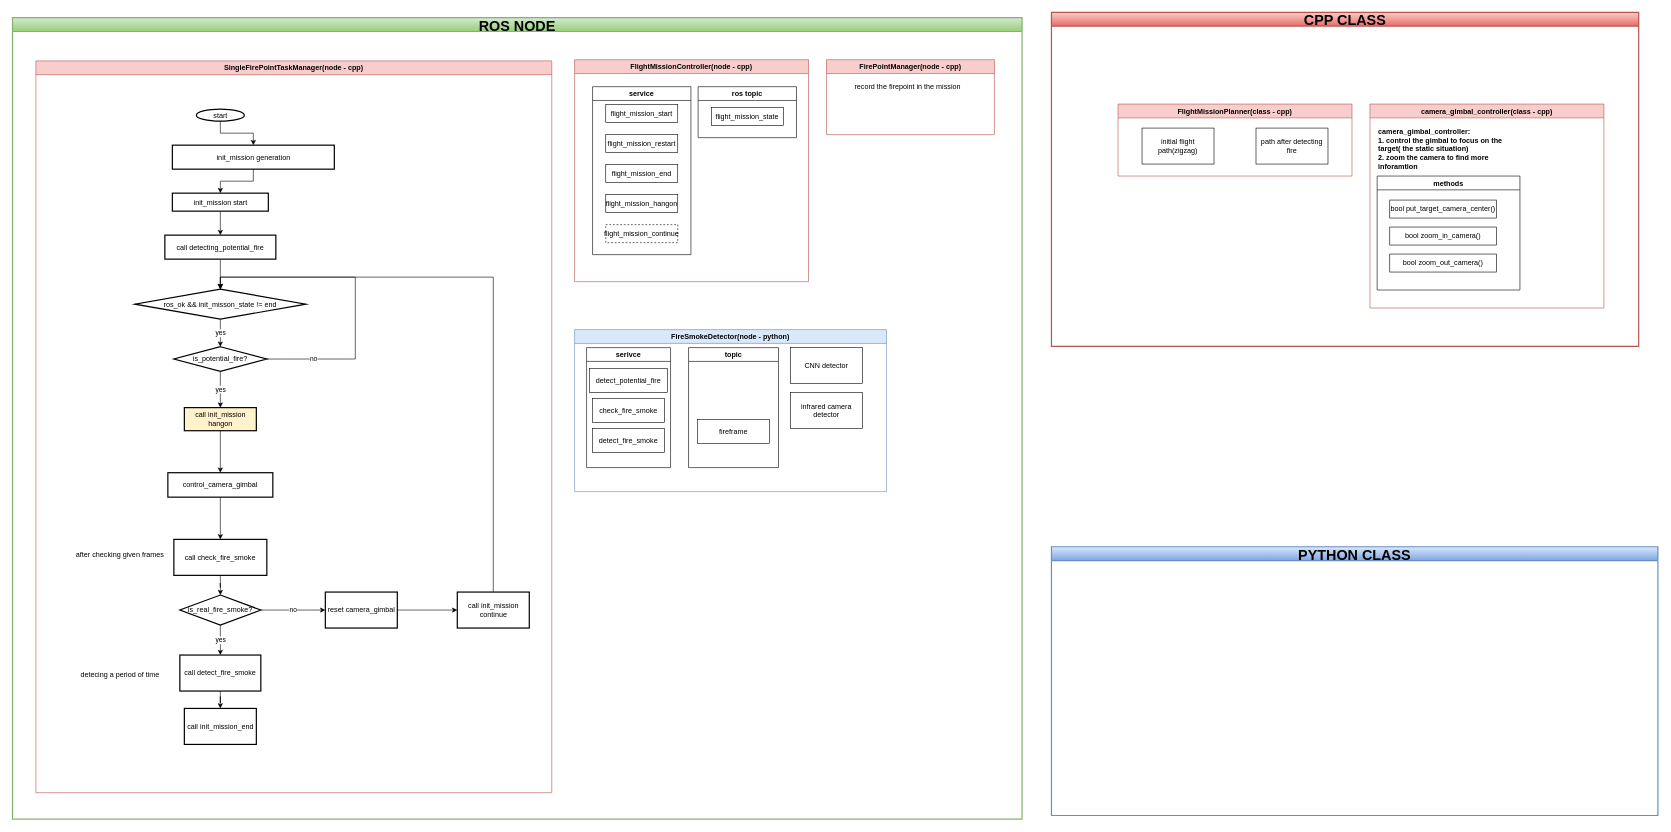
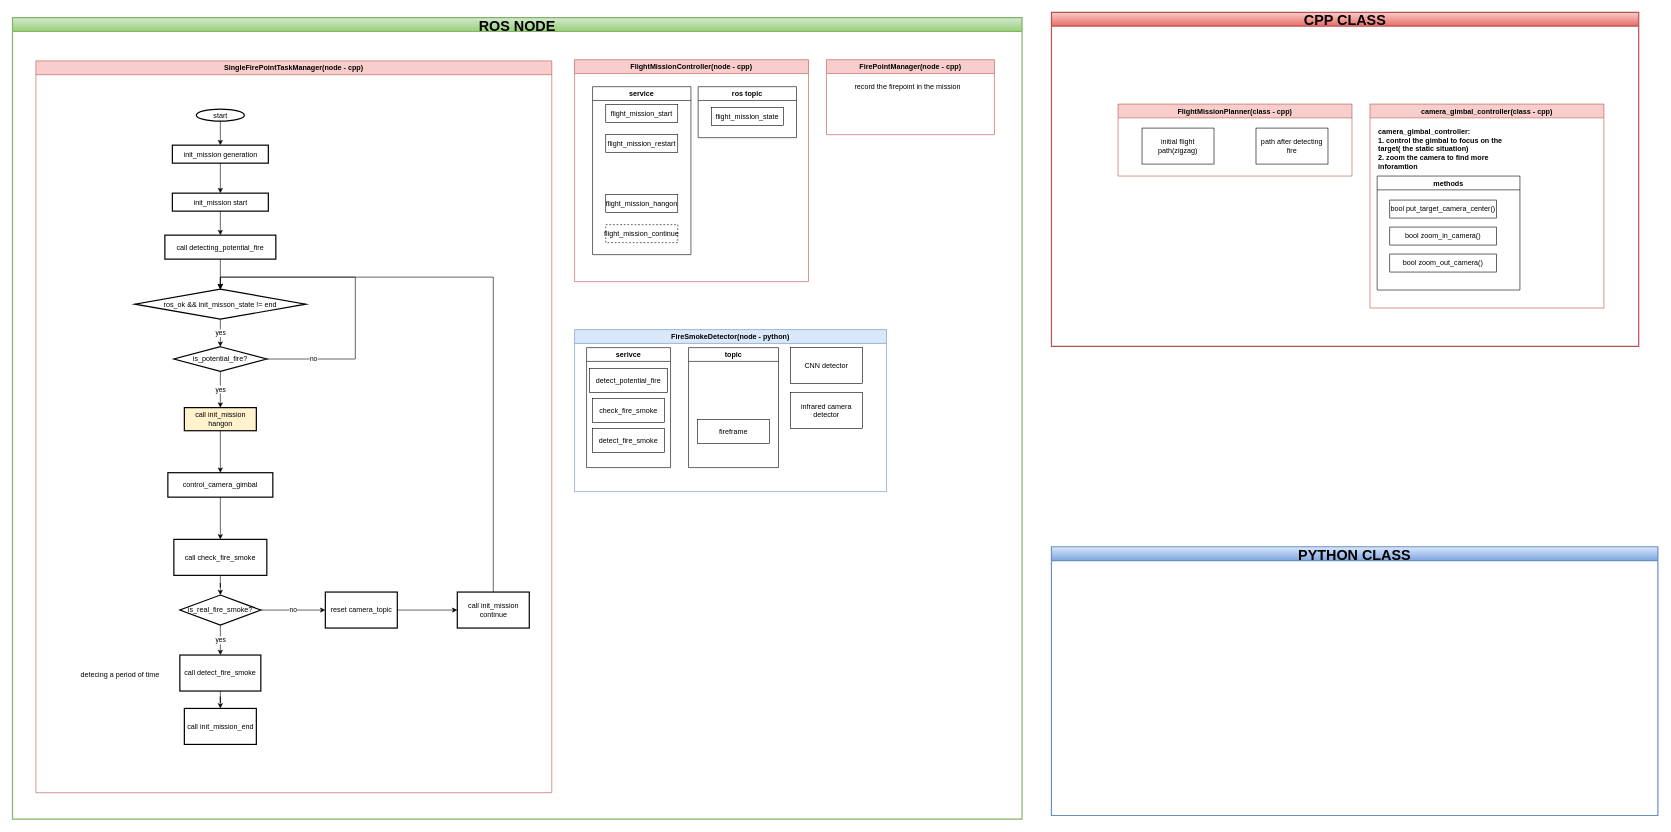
  <mxCell id="0" />
  <mxCell id="1" parent="0" />
  <mxCell id="2" value="ROS NODE" style="swimlane;glass=0;strokeWidth=2;gradientColor=#97d077;fillColor=#d5e8d4;strokeColor=#82b366;fontSize=24;swimlaneFillColor=none;fontColor=#000000;" parent="1" vertex="1"><mxGeometry x="20" y="29" width="1683" height="1336" as="geometry" /></mxCell>
  <mxCell id="3" value="SingleFirePointTaskManager(node - cpp)" style="swimlane;fillColor=#f8cecc;strokeColor=#b85450;fontColor=#000000;" parent="2" vertex="1"><mxGeometry x="39" y="72" width="860" height="1220" as="geometry" /></mxCell>
  <mxCell id="4" value="start" style="strokeWidth=2;html=1;shape=mxgraph.flowchart.start_1;whiteSpace=wrap;" parent="3" vertex="1"><mxGeometry x="267.5" y="80.5" width="80" height="20" as="geometry" /></mxCell>
  <mxCell id="5" value="ros_ok &amp;amp;&amp;amp; init_misson_state != end" style="strokeWidth=2;html=1;shape=mxgraph.flowchart.decision;whiteSpace=wrap;" parent="3" vertex="1"><mxGeometry x="165" y="380.54" width="285" height="50" as="geometry" /></mxCell>
- <mxCell id="6" value="&lt;span&gt;init_mission generation&lt;/span&gt;" style="whiteSpace=wrap;html=1;strokeWidth=2;" parent="3" vertex="1"><mxGeometry x="227.5" y="140.5" width="270" height="40" as="geometry" /></mxCell>
+ <mxCell id="6" value="&lt;span&gt;init_mission generation&lt;/span&gt;" style="whiteSpace=wrap;html=1;strokeWidth=2;" parent="3" vertex="1"><mxGeometry x="227.5" y="140.5" width="160" height="30" as="geometry" /></mxCell>
  <mxCell id="7" value="" style="edgeStyle=orthogonalEdgeStyle;rounded=0;orthogonalLoop=1;jettySize=auto;html=1;" parent="3" source="4" target="6" edge="1"><mxGeometry relative="1" as="geometry" /></mxCell>
  <mxCell id="8" value="&lt;span&gt;init_mission start&lt;/span&gt;" style="whiteSpace=wrap;html=1;strokeWidth=2;" parent="3" vertex="1"><mxGeometry x="227.5" y="220.5" width="160" height="30" as="geometry" /></mxCell>
  <mxCell id="9" value="" style="edgeStyle=orthogonalEdgeStyle;rounded=0;orthogonalLoop=1;jettySize=auto;html=1;" parent="3" source="6" target="8" edge="1"><mxGeometry relative="1" as="geometry" /></mxCell>
  <mxCell id="10" value="no" style="edgeStyle=orthogonalEdgeStyle;rounded=0;orthogonalLoop=1;jettySize=auto;html=1;exitX=1;exitY=0.5;exitDx=0;exitDy=0;entryX=0.5;entryY=0;entryDx=0;entryDy=0;entryPerimeter=0;" parent="3" source="11" target="5" edge="1"><mxGeometry x="-0.707" relative="1" as="geometry"><Array as="points"><mxPoint x="532.5" y="496.54" /><mxPoint x="532.5" y="360.54" /><mxPoint x="307.5" y="360.54" /></Array><mxPoint as="offset" /></mxGeometry></mxCell>
  <mxCell id="11" value="is_potential_fire?" style="rhombus;whiteSpace=wrap;html=1;strokeWidth=2;" parent="3" vertex="1"><mxGeometry x="230" y="476.54" width="155" height="41" as="geometry" /></mxCell>
  <mxCell id="12" value="yes" style="edgeStyle=orthogonalEdgeStyle;rounded=0;orthogonalLoop=1;jettySize=auto;html=1;" parent="3" source="5" target="11" edge="1"><mxGeometry relative="1" as="geometry"><Array as="points"><mxPoint x="307.5" y="456.54" /><mxPoint x="307.5" y="456.54" /></Array></mxGeometry></mxCell>
  <mxCell id="13" value="control_camera_gimbal" style="whiteSpace=wrap;html=1;strokeWidth=2;" parent="3" vertex="1"><mxGeometry x="220" y="686.54" width="175" height="40.75" as="geometry" /></mxCell>
  <mxCell id="14" value="call detecting_potential_fire" style="whiteSpace=wrap;html=1;strokeWidth=2;" parent="3" vertex="1"><mxGeometry x="215" y="290.5" width="185" height="40" as="geometry" /></mxCell>
  <mxCell id="15" value="" style="edgeStyle=orthogonalEdgeStyle;rounded=0;orthogonalLoop=1;jettySize=auto;html=1;" parent="3" source="8" target="14" edge="1"><mxGeometry relative="1" as="geometry" /></mxCell>
  <mxCell id="16" style="edgeStyle=orthogonalEdgeStyle;rounded=0;orthogonalLoop=1;jettySize=auto;html=1;exitX=0.5;exitY=1;exitDx=0;exitDy=0;entryX=0.5;entryY=0;entryDx=0;entryDy=0;entryPerimeter=0;" parent="3" source="14" target="5" edge="1"><mxGeometry relative="1" as="geometry"><mxPoint x="307.328" y="520.5" as="targetPoint" /></mxGeometry></mxCell>
  <mxCell id="17" value="call check_fire_smoke" style="whiteSpace=wrap;html=1;strokeWidth=2;" parent="3" vertex="1"><mxGeometry x="230" y="797.67" width="155" height="60" as="geometry" /></mxCell>
  <mxCell id="18" value="" style="edgeStyle=orthogonalEdgeStyle;rounded=0;orthogonalLoop=1;jettySize=auto;html=1;" parent="3" source="13" target="17" edge="1"><mxGeometry relative="1" as="geometry" /></mxCell>
- <mxCell id="19" value="&lt;span&gt;after checking given frames&lt;/span&gt;" style="text;html=1;align=center;verticalAlign=middle;resizable=0;points=[];autosize=1;strokeColor=none;fillColor=none;" parent="3" vertex="1"><mxGeometry x="60" y="813.5" width="160" height="20" as="geometry" /></mxCell>
  <mxCell id="20" value="call detect_fire_smoke" style="whiteSpace=wrap;html=1;strokeWidth=2;" parent="3" vertex="1"><mxGeometry x="240" y="990.5" width="135" height="60" as="geometry" /></mxCell>
  <mxCell id="21" value="yes" style="edgeStyle=orthogonalEdgeStyle;rounded=0;orthogonalLoop=1;jettySize=auto;html=1;exitX=0.5;exitY=1;exitDx=0;exitDy=0;entryX=0.5;entryY=0;entryDx=0;entryDy=0;" parent="3" source="22" target="20" edge="1"><mxGeometry relative="1" as="geometry" /></mxCell>
  <mxCell id="22" value="is_real_fire_smoke?" style="rhombus;whiteSpace=wrap;html=1;strokeWidth=2;" parent="3" vertex="1"><mxGeometry x="240" y="890.5" width="135" height="50" as="geometry" /></mxCell>
  <mxCell id="23" value="" style="edgeStyle=orthogonalEdgeStyle;rounded=0;orthogonalLoop=1;jettySize=auto;html=1;" parent="3" source="17" target="22" edge="1"><mxGeometry relative="1" as="geometry" /></mxCell>
- <mxCell id="24" value="reset camera_gimbal" style="whiteSpace=wrap;html=1;strokeWidth=2;" parent="3" vertex="1"><mxGeometry x="482.5" y="885.5" width="120" height="60" as="geometry" /></mxCell>
+ <mxCell id="24" value="reset camera_topic" style="whiteSpace=wrap;html=1;strokeWidth=2;" parent="3" vertex="1"><mxGeometry x="482.5" y="885.5" width="120" height="60" as="geometry" /></mxCell>
  <mxCell id="25" value="no" style="edgeStyle=orthogonalEdgeStyle;rounded=0;orthogonalLoop=1;jettySize=auto;html=1;" parent="3" source="22" target="24" edge="1"><mxGeometry relative="1" as="geometry" /></mxCell>
  <mxCell id="26" value="call init_mission continue" style="whiteSpace=wrap;html=1;strokeWidth=2;" parent="3" vertex="1"><mxGeometry x="702.5" y="885.5" width="120" height="60" as="geometry" /></mxCell>
  <mxCell id="27" value="" style="edgeStyle=orthogonalEdgeStyle;rounded=0;orthogonalLoop=1;jettySize=auto;html=1;" parent="3" source="24" target="26" edge="1"><mxGeometry relative="1" as="geometry" /></mxCell>
  <mxCell id="28" style="edgeStyle=orthogonalEdgeStyle;rounded=0;orthogonalLoop=1;jettySize=auto;html=1;exitX=0.5;exitY=0;exitDx=0;exitDy=0;entryX=0.5;entryY=0;entryDx=0;entryDy=0;entryPerimeter=0;" parent="3" source="26" target="5" edge="1"><mxGeometry relative="1" as="geometry" /></mxCell>
  <mxCell id="29" value="call init_mission_end" style="whiteSpace=wrap;html=1;strokeWidth=2;" parent="3" vertex="1"><mxGeometry x="247.5" y="1079.5" width="120" height="60" as="geometry" /></mxCell>
  <mxCell id="30" value="" style="edgeStyle=orthogonalEdgeStyle;rounded=0;orthogonalLoop=1;jettySize=auto;html=1;" parent="3" source="20" target="29" edge="1"><mxGeometry relative="1" as="geometry" /></mxCell>
  <mxCell id="31" value="detecing a period of time" style="text;html=1;align=center;verticalAlign=middle;resizable=0;points=[];autosize=1;strokeColor=none;fillColor=none;" parent="3" vertex="1"><mxGeometry x="65" y="1013.5" width="150" height="20" as="geometry" /></mxCell>
  <mxCell id="32" value="call init_mission hangon" style="whiteSpace=wrap;html=1;strokeWidth=2;fillColor=#fff2cc;" parent="3" vertex="1"><mxGeometry x="247.5" y="578.04" width="120" height="38.5" as="geometry" /></mxCell>
  <mxCell id="33" value="" style="edgeStyle=orthogonalEdgeStyle;rounded=0;orthogonalLoop=1;jettySize=auto;html=1;" parent="3" source="32" target="13" edge="1"><mxGeometry relative="1" as="geometry" /></mxCell>
  <mxCell id="34" value="yes" style="edgeStyle=orthogonalEdgeStyle;rounded=0;orthogonalLoop=1;jettySize=auto;html=1;" parent="3" source="11" target="32" edge="1"><mxGeometry relative="1" as="geometry" /></mxCell>
  <mxCell id="35" value="FlightMissionController(node - cpp)" style="swimlane;fillColor=#f8cecc;strokeColor=#b85450;fontColor=#000000;" parent="2" vertex="1"><mxGeometry x="937" y="70" width="390" height="370" as="geometry" /></mxCell>
  <mxCell id="36" value="service" style="swimlane;" parent="35" vertex="1"><mxGeometry x="30" y="45" width="164" height="280" as="geometry"><mxRectangle x="30" y="55" width="70" height="23" as="alternateBounds" /></mxGeometry></mxCell>
  <mxCell id="37" value="flight_mission_start" style="rounded=0;whiteSpace=wrap;html=1;" parent="36" vertex="1"><mxGeometry x="22" y="30" width="120" height="30" as="geometry" /></mxCell>
  <mxCell id="38" value="flight_mission_restart" style="rounded=0;whiteSpace=wrap;html=1;" parent="36" vertex="1"><mxGeometry x="22" y="80" width="120" height="30" as="geometry" /></mxCell>
- <mxCell id="39" value="flight_mission_end" style="rounded=0;whiteSpace=wrap;html=1;" parent="36" vertex="1"><mxGeometry x="22" y="130" width="120" height="30" as="geometry" /></mxCell>
  <mxCell id="40" value="flight_mission_hangon" style="rounded=0;whiteSpace=wrap;html=1;" parent="36" vertex="1"><mxGeometry x="22" y="180" width="120" height="30" as="geometry" /></mxCell>
  <mxCell id="41" value="flight_mission_continue" style="rounded=0;whiteSpace=wrap;html=1;dashed=1;" parent="36" vertex="1"><mxGeometry x="22" y="230" width="120" height="30" as="geometry" /></mxCell>
  <mxCell id="42" value="ros topic" style="swimlane;" parent="35" vertex="1"><mxGeometry x="206" y="45" width="164" height="85" as="geometry"><mxRectangle x="30" y="55" width="70" height="23" as="alternateBounds" /></mxGeometry></mxCell>
  <mxCell id="43" value="flight_mission_state" style="rounded=0;whiteSpace=wrap;html=1;" parent="42" vertex="1"><mxGeometry x="22" y="35" width="120" height="30" as="geometry" /></mxCell>
  <mxCell id="44" value="FireSmokeDetector(node - python)" style="swimlane;fillColor=#dae8fc;strokeColor=#6c8ebf;fontColor=#000000;" parent="2" vertex="1"><mxGeometry x="937" y="520" width="520" height="270" as="geometry" /></mxCell>
  <mxCell id="45" value="infrared camera detector" style="rounded=0;whiteSpace=wrap;html=1;" parent="44" vertex="1"><mxGeometry x="360" y="105" width="120" height="60" as="geometry" /></mxCell>
  <mxCell id="46" value="CNN detector" style="rounded=0;whiteSpace=wrap;html=1;" parent="44" vertex="1"><mxGeometry x="360" y="30" width="120" height="60" as="geometry" /></mxCell>
  <mxCell id="47" value="serivce" style="swimlane;" parent="44" vertex="1"><mxGeometry x="20" y="30" width="140" height="200" as="geometry" /></mxCell>
  <mxCell id="48" value="detect_potential_fire" style="rounded=0;whiteSpace=wrap;html=1;" parent="47" vertex="1"><mxGeometry x="5" y="35" width="130" height="40" as="geometry" /></mxCell>
  <mxCell id="49" value="check_fire_smoke" style="rounded=0;whiteSpace=wrap;html=1;" parent="47" vertex="1"><mxGeometry x="10" y="85" width="120" height="40" as="geometry" /></mxCell>
  <mxCell id="50" value="detect_fire_smoke" style="rounded=0;whiteSpace=wrap;html=1;" parent="47" vertex="1"><mxGeometry x="10" y="135" width="120" height="40" as="geometry" /></mxCell>
  <mxCell id="51" value="topic" style="swimlane;" parent="44" vertex="1"><mxGeometry x="190" y="30" width="150" height="200" as="geometry" /></mxCell>
  <mxCell id="52" value="fireframe" style="rounded=0;whiteSpace=wrap;html=1;" parent="51" vertex="1"><mxGeometry x="15" y="120" width="120" height="40" as="geometry" /></mxCell>
  <mxCell id="53" value="FirePointManager(node - cpp)" style="swimlane;fillColor=#f8cecc;strokeColor=#b85450;fontColor=#000000;" parent="2" vertex="1"><mxGeometry x="1357" y="70" width="280" height="125" as="geometry" /></mxCell>
  <mxCell id="54" value="record the firepoint in the mission" style="text;html=1;align=center;verticalAlign=middle;resizable=0;points=[];autosize=1;strokeColor=none;fillColor=none;" parent="53" vertex="1"><mxGeometry x="40" y="35" width="190" height="20" as="geometry" /></mxCell>
  <mxCell id="55" value="CPP CLASS" style="swimlane;glass=0;strokeWidth=2;gradientColor=#ea6b66;fillColor=#f8cecc;strokeColor=#b85450;fontSize=24;fontColor=#000000;" parent="1" vertex="1"><mxGeometry x="1752" y="20" width="979" height="557" as="geometry" /></mxCell>
  <mxCell id="56" value="FlightMissionPlanner(class - cpp)" style="swimlane;fillColor=#f8cecc;strokeColor=#b85450;fontColor=#000000;" parent="55" vertex="1"><mxGeometry x="111" y="153" width="390" height="120" as="geometry" /></mxCell>
  <mxCell id="57" value="initial flight path(zigzag)" style="rounded=0;whiteSpace=wrap;html=1;" parent="56" vertex="1"><mxGeometry x="40" y="40" width="120" height="60" as="geometry" /></mxCell>
  <mxCell id="58" value="path after detecting fire" style="rounded=0;whiteSpace=wrap;html=1;" parent="56" vertex="1"><mxGeometry x="230" y="40" width="120" height="60" as="geometry" /></mxCell>
  <mxCell id="59" value="camera_gimbal_controller(class - cpp)" style="swimlane;fillColor=#f8cecc;strokeColor=#b85450;fontColor=#000000;" parent="55" vertex="1"><mxGeometry x="531" y="153" width="390" height="340" as="geometry" /></mxCell>
  <mxCell id="60" value="&lt;span style=&quot;font-weight: 700 ; text-align: center&quot;&gt;camera_gimbal_controller&lt;/span&gt;&lt;b&gt;:&lt;br&gt;1. control the gimbal to focus on the target( the static situation)&lt;br&gt;2. zoom the camera to find more inforamtion&lt;br&gt;&lt;/b&gt;" style="text;html=1;strokeColor=none;fillColor=none;align=left;verticalAlign=middle;whiteSpace=wrap;rounded=0;" parent="59" vertex="1"><mxGeometry x="12" y="40" width="218" height="70" as="geometry" /></mxCell>
  <mxCell id="61" value="methods" style="swimlane;" parent="59" vertex="1"><mxGeometry x="12" y="120" width="238" height="190" as="geometry"><mxRectangle x="30" y="55" width="70" height="23" as="alternateBounds" /></mxGeometry></mxCell>
  <mxCell id="62" value="bool put_target_camera_center()" style="rounded=0;whiteSpace=wrap;html=1;" parent="61" vertex="1"><mxGeometry x="21" y="40" width="178" height="30" as="geometry" /></mxCell>
  <mxCell id="63" value="bool zoom_in_camera()" style="rounded=0;whiteSpace=wrap;html=1;" parent="61" vertex="1"><mxGeometry x="21" y="85" width="178" height="30" as="geometry" /></mxCell>
  <mxCell id="64" value="bool zoom_out_camera()" style="rounded=0;whiteSpace=wrap;html=1;" parent="61" vertex="1"><mxGeometry x="21" y="130" width="178" height="30" as="geometry" /></mxCell>
  <mxCell id="65" value="PYTHON CLASS" style="swimlane;glass=0;strokeWidth=2;gradientColor=#7ea6e0;fillColor=#dae8fc;strokeColor=#6c8ebf;fontSize=24;fontColor=#000000;" parent="1" vertex="1"><mxGeometry x="1752" y="911" width="1011" height="448" as="geometry" /></mxCell>
